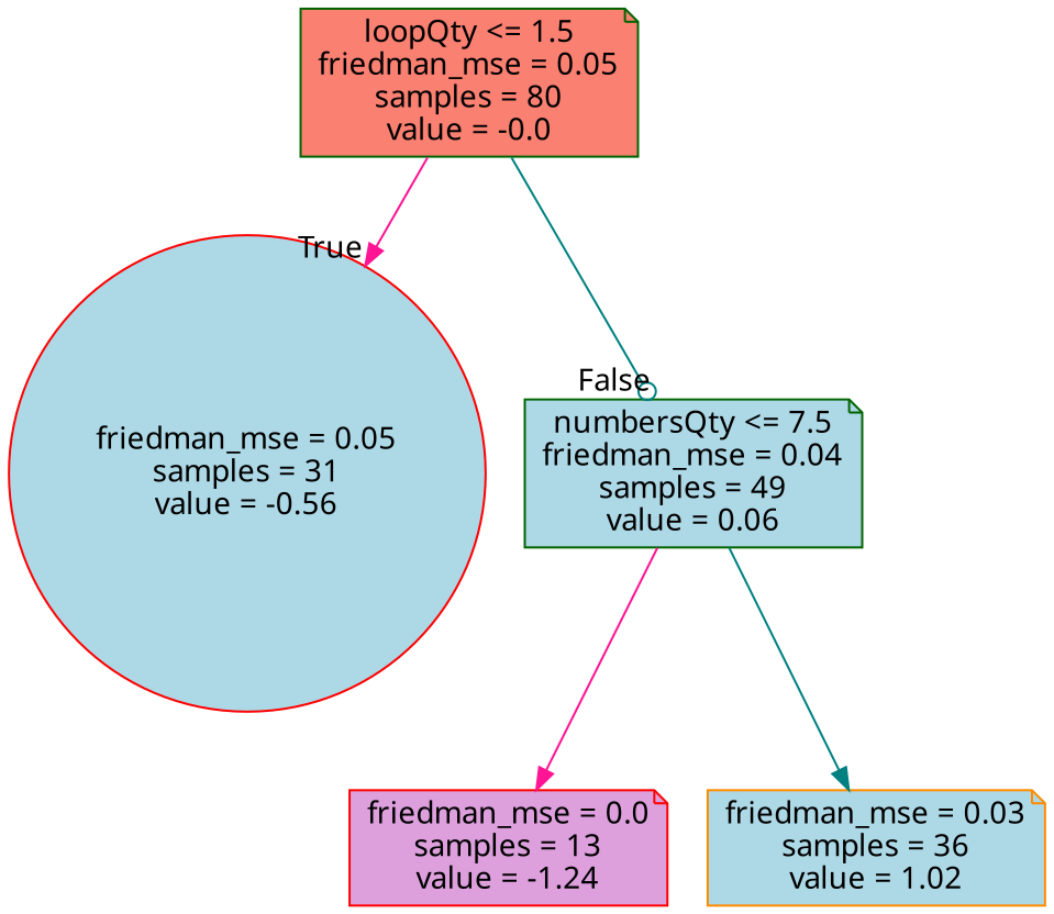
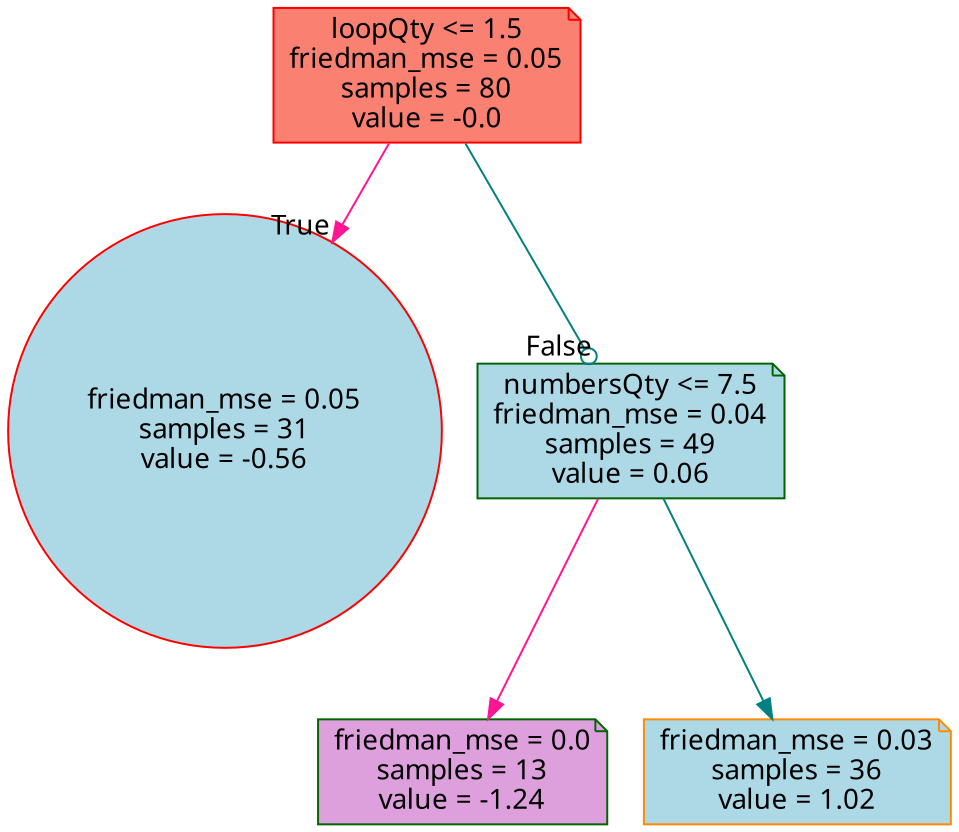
  digraph {
    fontname="Noto Sans"
    node [color=red fillcolor=lightblue fontname="Noto Sans" shape=note style="filled, rounded"]
    edge [arrowhead=normal color=deeppink fontname="Noto Sans"]
-   n1 [color=darkgreen fillcolor=salmon label="loopQty <= 1.5\nfriedman_mse = 0.05\nsamples = 80\nvalue = -0.0"]
+   n1 [fillcolor=salmon label="loopQty <= 1.5\nfriedman_mse = 0.05\nsamples = 80\nvalue = -0.0"]
    n2 [label="friedman_mse = 0.05\nsamples = 31\nvalue = -0.56" shape=circle]
    n3 [color=darkgreen label="numbersQty <= 7.5\nfriedman_mse = 0.04\nsamples = 49\nvalue = 0.06"]
-   n4 [fillcolor=plum label="friedman_mse = 0.0\nsamples = 13\nvalue = -1.24"]
+   n4 [color=darkgreen fillcolor=plum label="friedman_mse = 0.0\nsamples = 13\nvalue = -1.24"]
    n5 [color=darkorange label="friedman_mse = 0.03\nsamples = 36\nvalue = 1.02"]
    n1 -> n2 [headlabel=True labelangle=45 labeldistance=2.5]
    n1 -> n3 [arrowhead=odot color=teal headlabel=False labelangle=-45 labeldistance=2.5]
    n3 -> n4
    n3 -> n5 [color=teal]
  }
